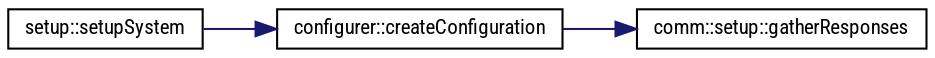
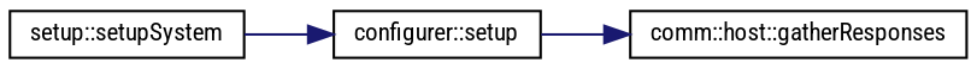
  digraph {
    fontname="Roboto Condensed"
    rankdir=RL
    node [color=black fontname="Roboto Condensed" fontsize=10 shape=record]
    edge [color=midnightblue dir=back fontname="Roboto Condensed" fontsize=10 labelfontname=Helvetica labelfontsize=10 style=solid]
-   n1 [height=0.2 label="comm::setup::gatherResponses" width=0.4]
-   n2 [height=0.2 label="configurer::createConfiguration" width=0.4]
+   n1 [height=0.2 label="comm::host::gatherResponses" width=0.4]
+   n2 [height=0.2 label="configurer::setup" width=0.4]
    n3 [height=0.2 label="setup::setupSystem" width=0.4]
    n1 -> n2
    n2 -> n3
  }
